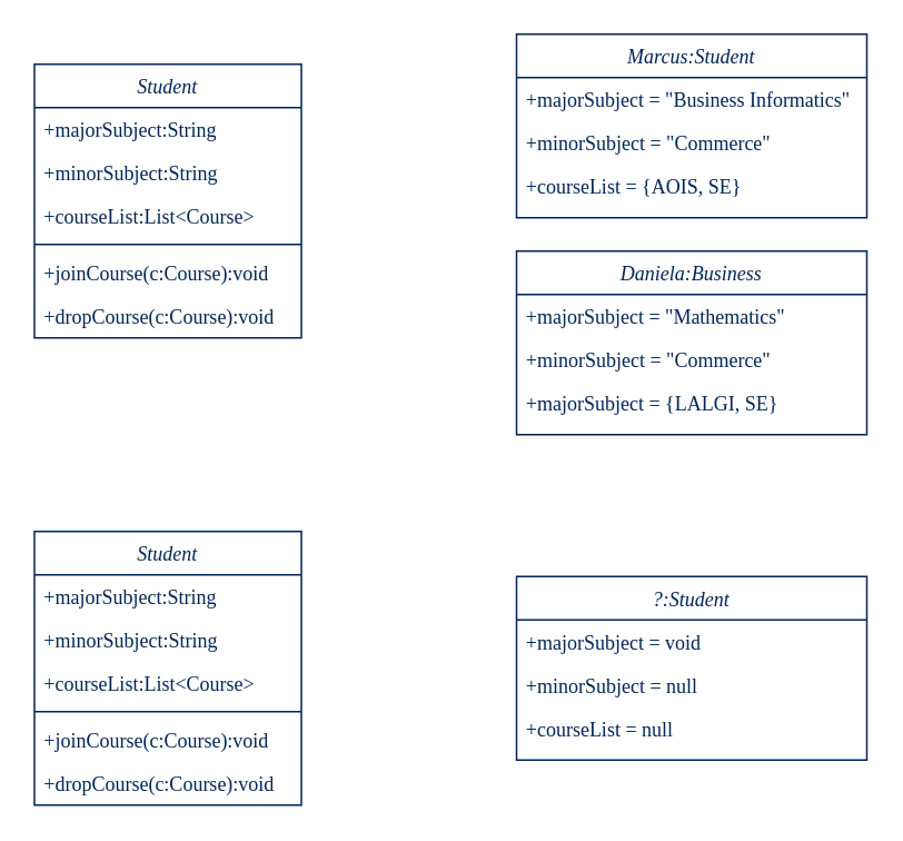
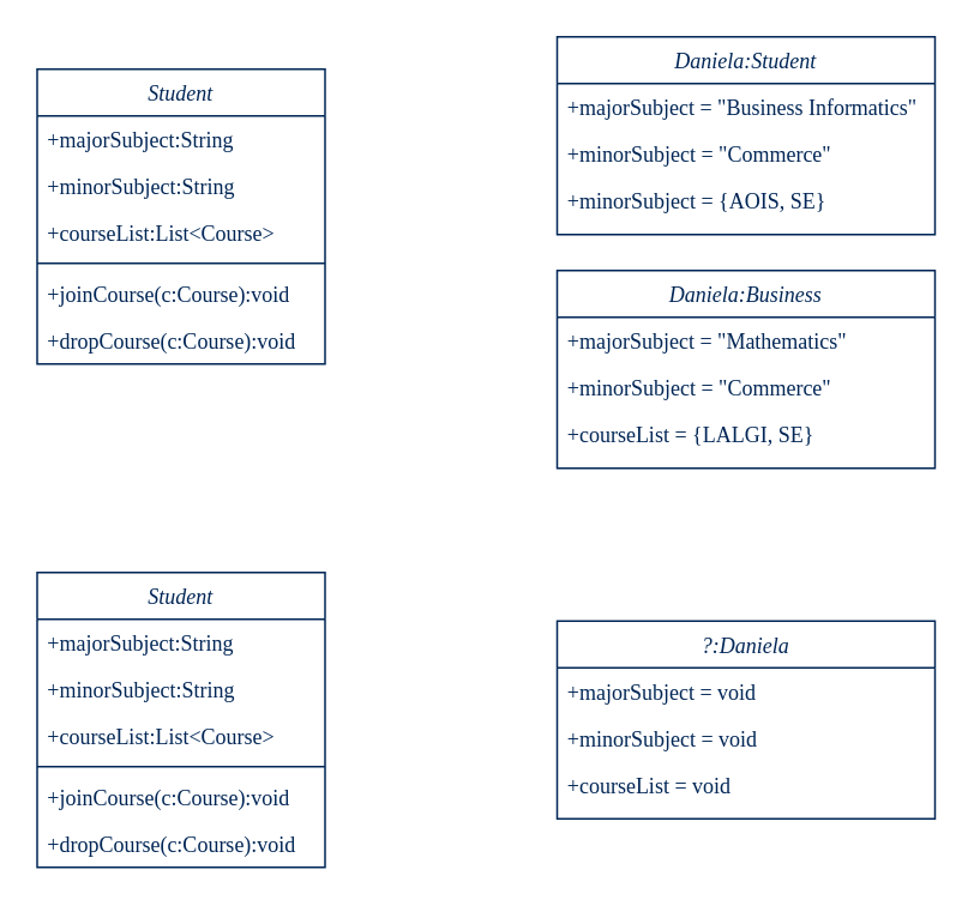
  <mxCell id="0" />
  <mxCell id="1" parent="0" />
- <mxCell id="2" value="Marcus:Student" style="swimlane;fontStyle=2;align=center;verticalAlign=top;childLayout=stackLayout;horizontal=1;startSize=26;horizontalStack=0;resizeParent=1;resizeLast=0;collapsible=1;marginBottom=0;rounded=0;shadow=0;strokeWidth=1;fontFamily=TitilliumText25L;fontColor=#012656;strokeColor=#012656;" vertex="1" parent="1"><mxGeometry x="309" y="20" width="210" height="110" as="geometry"><mxRectangle x="230" y="140" width="160" height="26" as="alternateBounds" /></mxGeometry></mxCell>
+ <mxCell id="2" value="Daniela:Student" style="swimlane;fontStyle=2;align=center;verticalAlign=top;childLayout=stackLayout;horizontal=1;startSize=26;horizontalStack=0;resizeParent=1;resizeLast=0;collapsible=1;marginBottom=0;rounded=0;shadow=0;strokeWidth=1;fontFamily=TitilliumText25L;fontColor=#012656;strokeColor=#012656;" vertex="1" parent="1"><mxGeometry x="309" y="20" width="210" height="110" as="geometry"><mxRectangle x="230" y="140" width="160" height="26" as="alternateBounds" /></mxGeometry></mxCell>
  <mxCell id="3" value="+majorSubject = &quot;Business Informatics&quot;" style="text;align=left;verticalAlign=top;spacingLeft=4;spacingRight=4;overflow=hidden;rotatable=0;points=[[0,0.5],[1,0.5]];portConstraint=eastwest;fontFamily=TitilliumText25L;fontColor=#012656;" vertex="1" parent="2"><mxGeometry y="26" width="210" height="26" as="geometry" /></mxCell>
  <mxCell id="4" value="+minorSubject = &quot;Commerce&quot;" style="text;align=left;verticalAlign=top;spacingLeft=4;spacingRight=4;overflow=hidden;rotatable=0;points=[[0,0.5],[1,0.5]];portConstraint=eastwest;rounded=0;shadow=0;html=0;fontFamily=TitilliumText25L;fontColor=#012656;" vertex="1" parent="2"><mxGeometry y="52" width="210" height="26" as="geometry" /></mxCell>
- <mxCell id="5" value="+courseList = {AOIS, SE}" style="text;align=left;verticalAlign=top;spacingLeft=4;spacingRight=4;overflow=hidden;rotatable=0;points=[[0,0.5],[1,0.5]];portConstraint=eastwest;rounded=0;shadow=0;html=0;fontFamily=TitilliumText25L;fontColor=#012656;" vertex="1" parent="2"><mxGeometry y="78" width="210" height="26" as="geometry" /></mxCell>
+ <mxCell id="5" value="+minorSubject = {AOIS, SE}" style="text;align=left;verticalAlign=top;spacingLeft=4;spacingRight=4;overflow=hidden;rotatable=0;points=[[0,0.5],[1,0.5]];portConstraint=eastwest;rounded=0;shadow=0;html=0;fontFamily=TitilliumText25L;fontColor=#012656;" vertex="1" parent="2"><mxGeometry y="78" width="210" height="26" as="geometry" /></mxCell>
  <mxCell id="6" value="Daniela:Business" style="swimlane;fontStyle=2;align=center;verticalAlign=top;childLayout=stackLayout;horizontal=1;startSize=26;horizontalStack=0;resizeParent=1;resizeLast=0;collapsible=1;marginBottom=0;rounded=0;shadow=0;strokeWidth=1;fontFamily=TitilliumText25L;fontColor=#012656;strokeColor=#012656;" vertex="1" parent="1"><mxGeometry x="309" y="150" width="210" height="110" as="geometry"><mxRectangle x="230" y="140" width="160" height="26" as="alternateBounds" /></mxGeometry></mxCell>
  <mxCell id="7" value="+majorSubject = &quot;Mathematics&quot;" style="text;align=left;verticalAlign=top;spacingLeft=4;spacingRight=4;overflow=hidden;rotatable=0;points=[[0,0.5],[1,0.5]];portConstraint=eastwest;fontFamily=TitilliumText25L;fontColor=#012656;" vertex="1" parent="6"><mxGeometry y="26" width="210" height="26" as="geometry" /></mxCell>
  <mxCell id="8" value="+minorSubject = &quot;Commerce&quot;" style="text;align=left;verticalAlign=top;spacingLeft=4;spacingRight=4;overflow=hidden;rotatable=0;points=[[0,0.5],[1,0.5]];portConstraint=eastwest;rounded=0;shadow=0;html=0;fontFamily=TitilliumText25L;fontColor=#012656;" vertex="1" parent="6"><mxGeometry y="52" width="210" height="26" as="geometry" /></mxCell>
- <mxCell id="9" value="+majorSubject = {LALGI, SE}" style="text;align=left;verticalAlign=top;spacingLeft=4;spacingRight=4;overflow=hidden;rotatable=0;points=[[0,0.5],[1,0.5]];portConstraint=eastwest;rounded=0;shadow=0;html=0;fontFamily=TitilliumText25L;fontColor=#012656;" vertex="1" parent="6"><mxGeometry y="78" width="210" height="26" as="geometry" /></mxCell>
+ <mxCell id="9" value="+courseList = {LALGI, SE}" style="text;align=left;verticalAlign=top;spacingLeft=4;spacingRight=4;overflow=hidden;rotatable=0;points=[[0,0.5],[1,0.5]];portConstraint=eastwest;rounded=0;shadow=0;html=0;fontFamily=TitilliumText25L;fontColor=#012656;" vertex="1" parent="6"><mxGeometry y="78" width="210" height="26" as="geometry" /></mxCell>
  <mxCell id="10" value="Student" style="swimlane;fontStyle=2;align=center;verticalAlign=top;childLayout=stackLayout;horizontal=1;startSize=26;horizontalStack=0;resizeParent=1;resizeLast=0;collapsible=1;marginBottom=0;rounded=0;shadow=0;strokeWidth=1;fontFamily=TitilliumText25L;fontColor=#012656;strokeColor=#012656;" parent="1" vertex="1"><mxGeometry x="20" y="38" width="160" height="164" as="geometry"><mxRectangle x="230" y="140" width="160" height="26" as="alternateBounds" /></mxGeometry></mxCell>
  <mxCell id="11" value="+majorSubject:String" style="text;align=left;verticalAlign=top;spacingLeft=4;spacingRight=4;overflow=hidden;rotatable=0;points=[[0,0.5],[1,0.5]];portConstraint=eastwest;fontFamily=TitilliumText25L;fontColor=#012656;" parent="10" vertex="1"><mxGeometry y="26" width="160" height="26" as="geometry" /></mxCell>
  <mxCell id="12" value="+minorSubject:String" style="text;align=left;verticalAlign=top;spacingLeft=4;spacingRight=4;overflow=hidden;rotatable=0;points=[[0,0.5],[1,0.5]];portConstraint=eastwest;rounded=0;shadow=0;html=0;fontFamily=TitilliumText25L;fontColor=#012656;" parent="10" vertex="1"><mxGeometry y="52" width="160" height="26" as="geometry" /></mxCell>
  <mxCell id="13" value="+courseList:List&lt;Course&gt;" style="text;align=left;verticalAlign=top;spacingLeft=4;spacingRight=4;overflow=hidden;rotatable=0;points=[[0,0.5],[1,0.5]];portConstraint=eastwest;rounded=0;shadow=0;html=0;fontFamily=TitilliumText25L;fontColor=#012656;" parent="10" vertex="1"><mxGeometry y="78" width="160" height="26" as="geometry" /></mxCell>
  <mxCell id="14" value="" style="line;html=1;strokeWidth=1;align=left;verticalAlign=middle;spacingTop=-1;spacingLeft=3;spacingRight=3;rotatable=0;labelPosition=right;points=[];portConstraint=eastwest;fontFamily=TitilliumText25L;fontColor=#012656;strokeColor=#012656;" parent="10" vertex="1"><mxGeometry y="104" width="160" height="8" as="geometry" /></mxCell>
  <mxCell id="15" value="+joinCourse(c:Course):void" style="text;align=left;verticalAlign=top;spacingLeft=4;spacingRight=4;overflow=hidden;rotatable=0;points=[[0,0.5],[1,0.5]];portConstraint=eastwest;fontFamily=TitilliumText25L;fontColor=#012656;" parent="10" vertex="1"><mxGeometry y="112" width="160" height="26" as="geometry" /></mxCell>
  <mxCell id="16" value="+dropCourse(c:Course):void" style="text;align=left;verticalAlign=top;spacingLeft=4;spacingRight=4;overflow=hidden;rotatable=0;points=[[0,0.5],[1,0.5]];portConstraint=eastwest;fontFamily=TitilliumText25L;fontColor=#012656;" vertex="1" parent="10"><mxGeometry y="138" width="160" height="26" as="geometry" /></mxCell>
  <mxCell id="17" value="Student" style="swimlane;fontStyle=2;align=center;verticalAlign=top;childLayout=stackLayout;horizontal=1;startSize=26;horizontalStack=0;resizeParent=1;resizeLast=0;collapsible=1;marginBottom=0;rounded=0;shadow=0;strokeWidth=1;fontFamily=TitilliumText25L;fontColor=#012656;strokeColor=#012656;" vertex="1" parent="1"><mxGeometry x="20" y="318" width="160" height="164" as="geometry"><mxRectangle x="230" y="140" width="160" height="26" as="alternateBounds" /></mxGeometry></mxCell>
  <mxCell id="18" value="+majorSubject:String" style="text;align=left;verticalAlign=top;spacingLeft=4;spacingRight=4;overflow=hidden;rotatable=0;points=[[0,0.5],[1,0.5]];portConstraint=eastwest;fontFamily=TitilliumText25L;fontColor=#012656;" vertex="1" parent="17"><mxGeometry y="26" width="160" height="26" as="geometry" /></mxCell>
  <mxCell id="19" value="+minorSubject:String" style="text;align=left;verticalAlign=top;spacingLeft=4;spacingRight=4;overflow=hidden;rotatable=0;points=[[0,0.5],[1,0.5]];portConstraint=eastwest;rounded=0;shadow=0;html=0;fontFamily=TitilliumText25L;fontColor=#012656;" vertex="1" parent="17"><mxGeometry y="52" width="160" height="26" as="geometry" /></mxCell>
  <mxCell id="20" value="+courseList:List&lt;Course&gt;" style="text;align=left;verticalAlign=top;spacingLeft=4;spacingRight=4;overflow=hidden;rotatable=0;points=[[0,0.5],[1,0.5]];portConstraint=eastwest;rounded=0;shadow=0;html=0;fontFamily=TitilliumText25L;fontColor=#012656;" vertex="1" parent="17"><mxGeometry y="78" width="160" height="26" as="geometry" /></mxCell>
  <mxCell id="21" value="" style="line;html=1;strokeWidth=1;align=left;verticalAlign=middle;spacingTop=-1;spacingLeft=3;spacingRight=3;rotatable=0;labelPosition=right;points=[];portConstraint=eastwest;fontFamily=TitilliumText25L;fontColor=#012656;strokeColor=#012656;" vertex="1" parent="17"><mxGeometry y="104" width="160" height="8" as="geometry" /></mxCell>
  <mxCell id="22" value="+joinCourse(c:Course):void" style="text;align=left;verticalAlign=top;spacingLeft=4;spacingRight=4;overflow=hidden;rotatable=0;points=[[0,0.5],[1,0.5]];portConstraint=eastwest;fontFamily=TitilliumText25L;fontColor=#012656;" vertex="1" parent="17"><mxGeometry y="112" width="160" height="26" as="geometry" /></mxCell>
  <mxCell id="23" value="+dropCourse(c:Course):void" style="text;align=left;verticalAlign=top;spacingLeft=4;spacingRight=4;overflow=hidden;rotatable=0;points=[[0,0.5],[1,0.5]];portConstraint=eastwest;fontFamily=TitilliumText25L;fontColor=#012656;" vertex="1" parent="17"><mxGeometry y="138" width="160" height="26" as="geometry" /></mxCell>
- <mxCell id="24" value="?:Student" style="swimlane;fontStyle=2;align=center;verticalAlign=top;childLayout=stackLayout;horizontal=1;startSize=26;horizontalStack=0;resizeParent=1;resizeLast=0;collapsible=1;marginBottom=0;rounded=0;shadow=0;strokeWidth=1;fontFamily=TitilliumText25L;fontColor=#012656;strokeColor=#012656;" vertex="1" parent="1"><mxGeometry x="309" y="345" width="210" height="110" as="geometry"><mxRectangle x="230" y="140" width="160" height="26" as="alternateBounds" /></mxGeometry></mxCell>
+ <mxCell id="24" value="?:Daniela" style="swimlane;fontStyle=2;align=center;verticalAlign=top;childLayout=stackLayout;horizontal=1;startSize=26;horizontalStack=0;resizeParent=1;resizeLast=0;collapsible=1;marginBottom=0;rounded=0;shadow=0;strokeWidth=1;fontFamily=TitilliumText25L;fontColor=#012656;strokeColor=#012656;" vertex="1" parent="1"><mxGeometry x="309" y="345" width="210" height="110" as="geometry"><mxRectangle x="230" y="140" width="160" height="26" as="alternateBounds" /></mxGeometry></mxCell>
  <mxCell id="25" value="+majorSubject = void" style="text;align=left;verticalAlign=top;spacingLeft=4;spacingRight=4;overflow=hidden;rotatable=0;points=[[0,0.5],[1,0.5]];portConstraint=eastwest;fontFamily=TitilliumText25L;fontColor=#012656;" vertex="1" parent="24"><mxGeometry y="26" width="210" height="26" as="geometry" /></mxCell>
- <mxCell id="26" value="+minorSubject = null" style="text;align=left;verticalAlign=top;spacingLeft=4;spacingRight=4;overflow=hidden;rotatable=0;points=[[0,0.5],[1,0.5]];portConstraint=eastwest;rounded=0;shadow=0;html=0;fontFamily=TitilliumText25L;fontColor=#012656;" vertex="1" parent="24"><mxGeometry y="52" width="210" height="26" as="geometry" /></mxCell>
- <mxCell id="27" value="+courseList = null" style="text;align=left;verticalAlign=top;spacingLeft=4;spacingRight=4;overflow=hidden;rotatable=0;points=[[0,0.5],[1,0.5]];portConstraint=eastwest;rounded=0;shadow=0;html=0;fontFamily=TitilliumText25L;fontColor=#012656;" vertex="1" parent="24"><mxGeometry y="78" width="210" height="26" as="geometry" /></mxCell>
+ <mxCell id="26" value="+minorSubject = void" style="text;align=left;verticalAlign=top;spacingLeft=4;spacingRight=4;overflow=hidden;rotatable=0;points=[[0,0.5],[1,0.5]];portConstraint=eastwest;rounded=0;shadow=0;html=0;fontFamily=TitilliumText25L;fontColor=#012656;" vertex="1" parent="24"><mxGeometry y="52" width="210" height="26" as="geometry" /></mxCell>
+ <mxCell id="27" value="+courseList = void" style="text;align=left;verticalAlign=top;spacingLeft=4;spacingRight=4;overflow=hidden;rotatable=0;points=[[0,0.5],[1,0.5]];portConstraint=eastwest;rounded=0;shadow=0;html=0;fontFamily=TitilliumText25L;fontColor=#012656;" vertex="1" parent="24"><mxGeometry y="78" width="210" height="26" as="geometry" /></mxCell>
